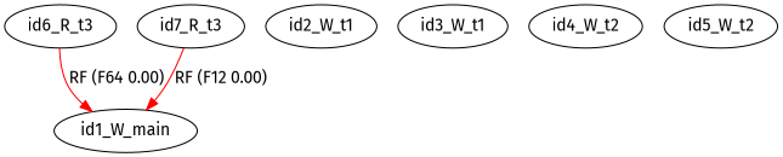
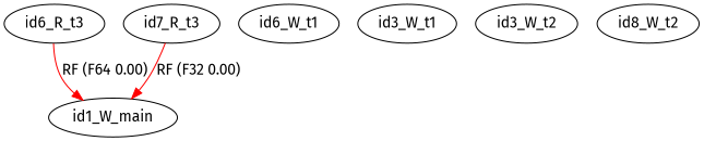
  digraph {
    rankdir=TB
    splines=true
    fontname="Fira Sans"
    node [fontname="Fira Sans"]
    edge [color=red fontname="Fira Sans"]
    id6_R_t3
    id1_W_main
    id7_R_t3
-   id2_W_t1
+   id2_W_t1 [label=id6_W_t1]
    id3_W_t1
-   id4_W_t2
-   id5_W_t2
+   id4_W_t2 [label=id3_W_t2]
+   id5_W_t2 [label=id8_W_t2]
    id6_R_t3 -> id1_W_main [label="RF (F64 0.00)"]
-   id7_R_t3 -> id1_W_main [label="RF (F12 0.00)"]
+   id7_R_t3 -> id1_W_main [label="RF (F32 0.00)"]
  }
